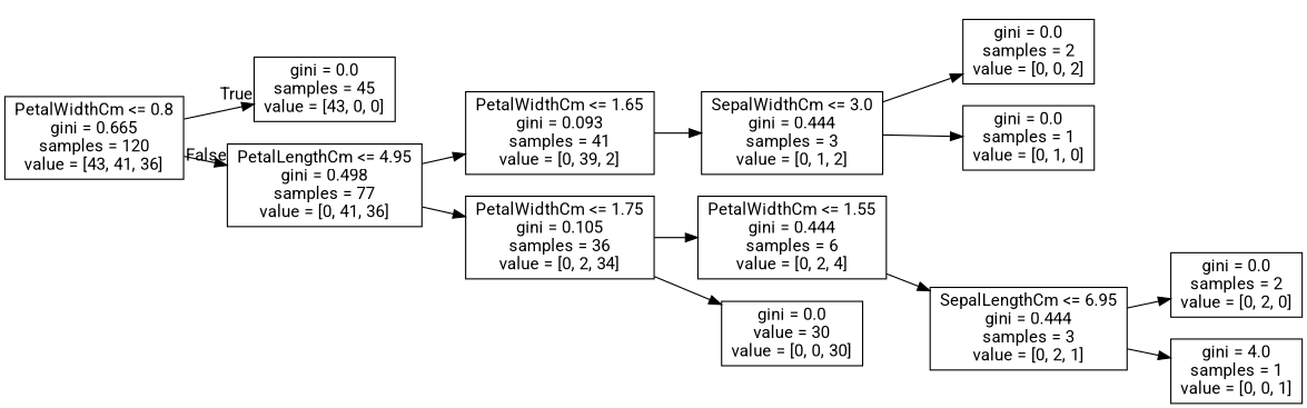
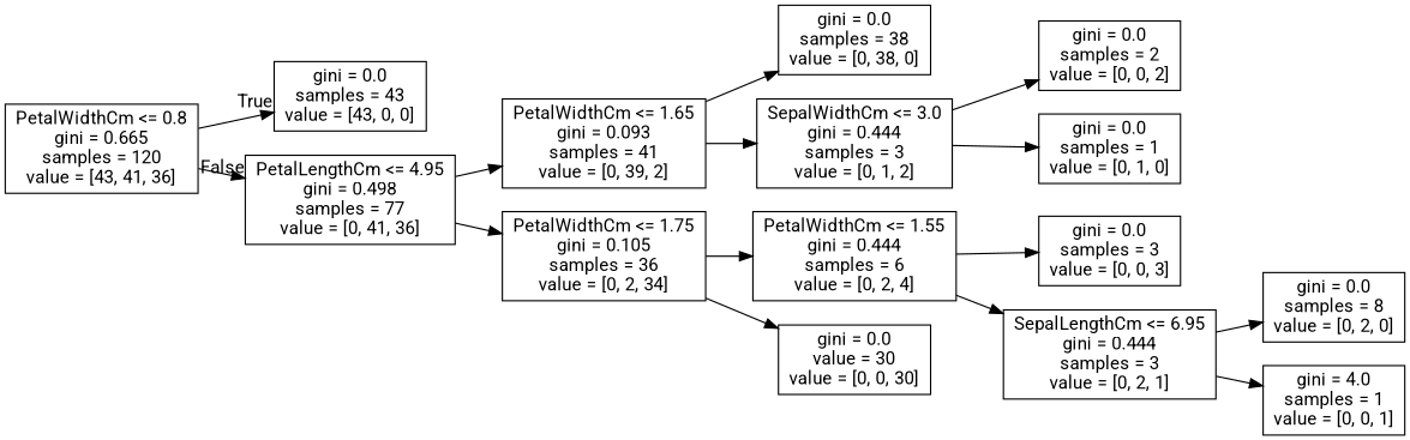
  digraph {
    fontname=Roboto
    rankdir=LR
    node [fontname=Roboto shape=box]
    edge [fontname=Roboto]
    n1 [label="PetalWidthCm <= 0.8\ngini = 0.665\nsamples = 120\nvalue = [43, 41, 36]"]
-   n2 [label="gini = 0.0\nsamples = 45\nvalue = [43, 0, 0]"]
+   n2 [label="gini = 0.0\nsamples = 43\nvalue = [43, 0, 0]"]
    n3 [label="PetalLengthCm <= 4.95\ngini = 0.498\nsamples = 77\nvalue = [0, 41, 36]"]
    n4 [label="PetalWidthCm <= 1.65\ngini = 0.093\nsamples = 41\nvalue = [0, 39, 2]"]
    n5 [label="PetalWidthCm <= 1.75\ngini = 0.105\nsamples = 36\nvalue = [0, 2, 34]"]
+   n6 [label="gini = 0.0\nsamples = 38\nvalue = [0, 38, 0]"]
    n7 [label="SepalWidthCm <= 3.0\ngini = 0.444\nsamples = 3\nvalue = [0, 1, 2]"]
    n8 [label="PetalWidthCm <= 1.55\ngini = 0.444\nsamples = 6\nvalue = [0, 2, 4]"]
    n9 [label="gini = 0.0\nvalue = 30\nvalue = [0, 0, 30]"]
    n10 [label="gini = 0.0\nsamples = 2\nvalue = [0, 0, 2]"]
    n11 [label="gini = 0.0\nsamples = 1\nvalue = [0, 1, 0]"]
+   n12 [label="gini = 0.0\nsamples = 3\nvalue = [0, 0, 3]"]
    n13 [label="SepalLengthCm <= 6.95\ngini = 0.444\nsamples = 3\nvalue = [0, 2, 1]"]
-   n14 [label="gini = 0.0\nsamples = 2\nvalue = [0, 2, 0]"]
+   n14 [label="gini = 0.0\nsamples = 8\nvalue = [0, 2, 0]"]
    n15 [label="gini = 4.0\nsamples = 1\nvalue = [0, 0, 1]"]
    n1 -> n2 [headlabel=True labelangle=45 labeldistance=2.5]
    n1 -> n3 [headlabel=False labelangle=-45 labeldistance=2.5]
    n3 -> n4
    n3 -> n5
+   n4 -> n6
    n4 -> n7
    n5 -> n8
    n5 -> n9
    n7 -> n10
    n7 -> n11
+   n8 -> n12
    n8 -> n13
    n13 -> n14
    n13 -> n15
  }
